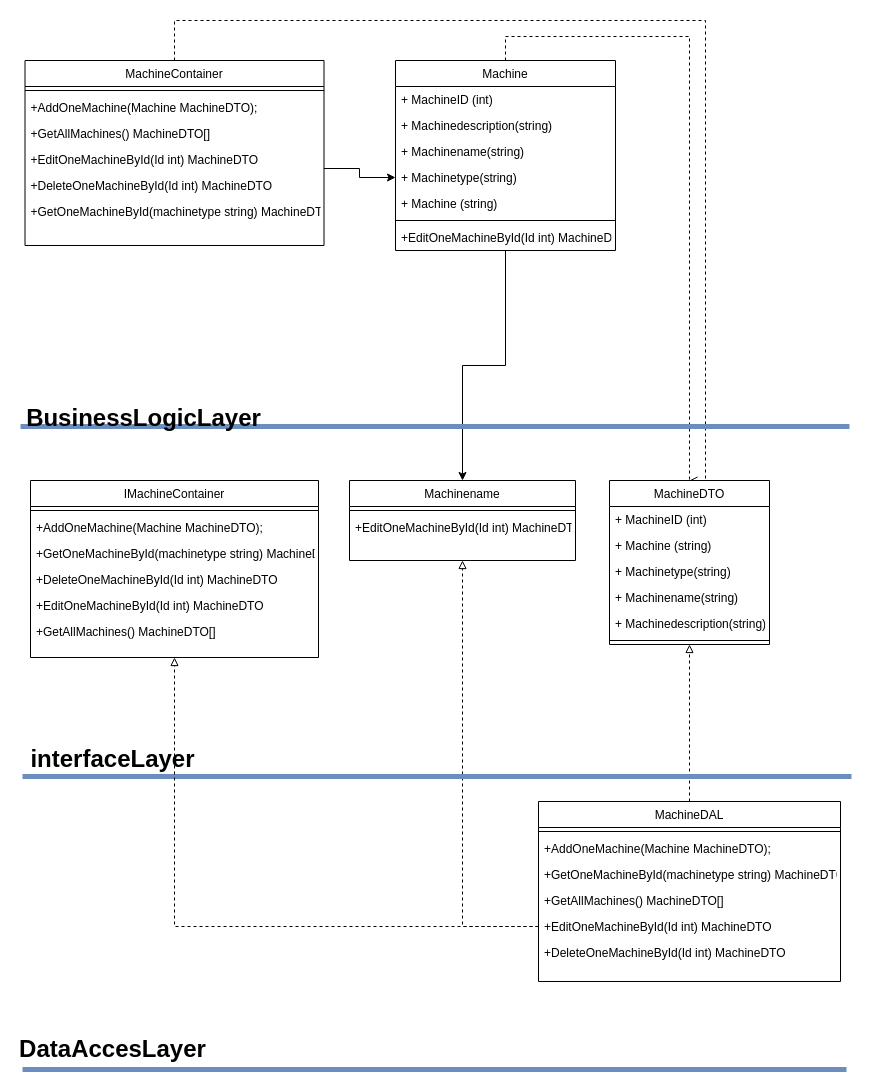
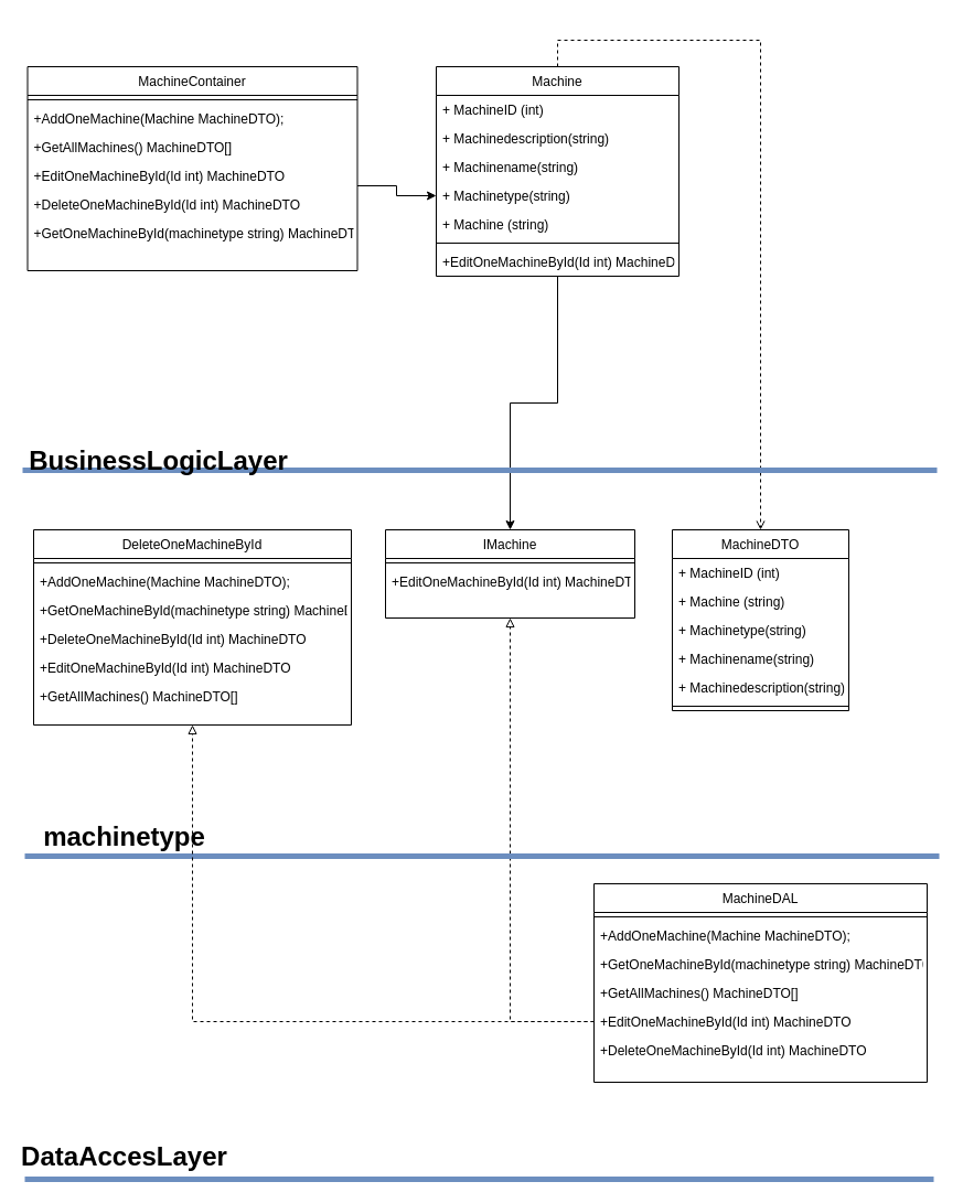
  <mxCell id="0" />
  <mxCell id="1" parent="0" />
  <mxCell id="2" style="edgeStyle=orthogonalEdgeStyle;rounded=0;orthogonalLoop=1;jettySize=auto;html=1;entryX=0.5;entryY=0;entryDx=0;entryDy=0;" parent="1" source="4" target="43" edge="1"><mxGeometry relative="1" as="geometry" /></mxCell>
- <mxCell id="3" style="edgeStyle=orthogonalEdgeStyle;rounded=0;orthogonalLoop=1;jettySize=auto;html=1;dashed=1;endArrow=none;endFill=0;" parent="1" source="4" target="21" edge="1"><mxGeometry relative="1" as="geometry"><Array as="points"><mxPoint x="505" y="36" /><mxPoint x="689" y="36" /></Array></mxGeometry></mxCell>
+ <mxCell id="3" style="edgeStyle=orthogonalEdgeStyle;rounded=0;orthogonalLoop=1;jettySize=auto;html=1;dashed=1;endArrow=open;endFill=0;" parent="1" source="4" target="21" edge="1"><mxGeometry relative="1" as="geometry"><Array as="points"><mxPoint x="505" y="36" /><mxPoint x="689" y="36" /></Array></mxGeometry></mxCell>
  <mxCell id="4" value="Machine" style="swimlane;fontStyle=0;align=center;verticalAlign=top;childLayout=stackLayout;horizontal=1;startSize=26;horizontalStack=0;resizeParent=1;resizeLast=0;collapsible=1;marginBottom=0;rounded=0;shadow=0;strokeWidth=1;" parent="1" vertex="1"><mxGeometry x="395" y="60" width="220" height="190" as="geometry"><mxRectangle x="130" y="380" width="160" height="26" as="alternateBounds" /></mxGeometry></mxCell>
  <mxCell id="5" value="+ MachineID (int)" style="text;align=left;verticalAlign=top;spacingLeft=4;spacingRight=4;overflow=hidden;rotatable=0;points=[[0,0.5],[1,0.5]];portConstraint=eastwest;rounded=0;shadow=0;html=0;" vertex="1" parent="4"><mxGeometry y="26" width="220" height="26" as="geometry" /></mxCell>
  <mxCell id="6" value="+ Machinedescription(string)" style="text;align=left;verticalAlign=top;spacingLeft=4;spacingRight=4;overflow=hidden;rotatable=0;points=[[0,0.5],[1,0.5]];portConstraint=eastwest;rounded=0;shadow=0;html=0;" vertex="1" parent="4"><mxGeometry y="52" width="220" height="26" as="geometry" /></mxCell>
  <mxCell id="7" value="+ Machinename(string)" style="text;align=left;verticalAlign=top;spacingLeft=4;spacingRight=4;overflow=hidden;rotatable=0;points=[[0,0.5],[1,0.5]];portConstraint=eastwest;rounded=0;shadow=0;html=0;" vertex="1" parent="4"><mxGeometry y="78" width="220" height="26" as="geometry" /></mxCell>
  <mxCell id="8" value="+ Machinetype(string)" style="text;align=left;verticalAlign=top;spacingLeft=4;spacingRight=4;overflow=hidden;rotatable=0;points=[[0,0.5],[1,0.5]];portConstraint=eastwest;rounded=0;shadow=0;html=0;" vertex="1" parent="4"><mxGeometry y="104" width="220" height="26" as="geometry" /></mxCell>
  <mxCell id="9" value="+ Machine (string)" style="text;align=left;verticalAlign=top;spacingLeft=4;spacingRight=4;overflow=hidden;rotatable=0;points=[[0,0.5],[1,0.5]];portConstraint=eastwest;rounded=0;shadow=0;html=0;" vertex="1" parent="4"><mxGeometry y="130" width="220" height="26" as="geometry" /></mxCell>
  <mxCell id="10" value="" style="line;html=1;strokeWidth=1;align=left;verticalAlign=middle;spacingTop=-1;spacingLeft=3;spacingRight=3;rotatable=0;labelPosition=right;points=[];portConstraint=eastwest;" parent="4" vertex="1"><mxGeometry y="156" width="220" height="8" as="geometry" /></mxCell>
  <mxCell id="11" value="+EditOneMachineById(Id int) MachineDTO" style="text;align=left;verticalAlign=top;spacingLeft=4;spacingRight=4;overflow=hidden;rotatable=0;points=[[0,0.5],[1,0.5]];portConstraint=eastwest;rounded=0;shadow=0;html=0;" vertex="1" parent="4"><mxGeometry y="164" width="220" height="26" as="geometry" /></mxCell>
  <mxCell id="12" style="edgeStyle=orthogonalEdgeStyle;rounded=0;orthogonalLoop=1;jettySize=auto;html=1;entryX=0;entryY=0.5;entryDx=0;entryDy=0;" parent="1" source="14" edge="1"><mxGeometry relative="1" as="geometry"><Array as="points"><mxPoint x="359" y="168" /><mxPoint x="359" y="177" /></Array><mxPoint x="395" y="177" as="targetPoint" /></mxGeometry></mxCell>
- <mxCell id="13" style="edgeStyle=orthogonalEdgeStyle;rounded=0;orthogonalLoop=1;jettySize=auto;html=1;entryX=0.5;entryY=0;entryDx=0;entryDy=0;dashed=1;endArrow=open;endFill=0;" parent="1" source="14" target="21" edge="1"><mxGeometry relative="1" as="geometry"><Array as="points"><mxPoint x="174" y="20" /><mxPoint x="705" y="20" /><mxPoint x="705" y="480" /></Array></mxGeometry></mxCell>
  <mxCell id="14" value="MachineContainer" style="swimlane;fontStyle=0;align=center;verticalAlign=top;childLayout=stackLayout;horizontal=1;startSize=26;horizontalStack=0;resizeParent=1;resizeLast=0;collapsible=1;marginBottom=0;rounded=0;shadow=0;strokeWidth=1;" parent="1" vertex="1"><mxGeometry x="24.5" y="60" width="299" height="185" as="geometry"><mxRectangle x="130" y="380" width="160" height="26" as="alternateBounds" /></mxGeometry></mxCell>
  <mxCell id="15" value="" style="line;html=1;strokeWidth=1;align=left;verticalAlign=middle;spacingTop=-1;spacingLeft=3;spacingRight=3;rotatable=0;labelPosition=right;points=[];portConstraint=eastwest;" vertex="1" parent="14"><mxGeometry y="26" width="299" height="8" as="geometry" /></mxCell>
  <mxCell id="16" value="+AddOneMachine(Machine MachineDTO);" style="text;align=left;verticalAlign=top;spacingLeft=4;spacingRight=4;overflow=hidden;rotatable=0;points=[[0,0.5],[1,0.5]];portConstraint=eastwest;rounded=0;shadow=0;html=0;" vertex="1" parent="14"><mxGeometry y="34" width="299" height="26" as="geometry" /></mxCell>
  <mxCell id="17" value="+GetAllMachines() MachineDTO[]" style="text;align=left;verticalAlign=top;spacingLeft=4;spacingRight=4;overflow=hidden;rotatable=0;points=[[0,0.5],[1,0.5]];portConstraint=eastwest;rounded=0;shadow=0;html=0;" vertex="1" parent="14"><mxGeometry y="60" width="299" height="26" as="geometry" /></mxCell>
  <mxCell id="18" value="+EditOneMachineById(Id int) MachineDTO" style="text;align=left;verticalAlign=top;spacingLeft=4;spacingRight=4;overflow=hidden;rotatable=0;points=[[0,0.5],[1,0.5]];portConstraint=eastwest;rounded=0;shadow=0;html=0;" vertex="1" parent="14"><mxGeometry y="86" width="299" height="26" as="geometry" /></mxCell>
  <mxCell id="19" value="+DeleteOneMachineById(Id int) MachineDTO" style="text;align=left;verticalAlign=top;spacingLeft=4;spacingRight=4;overflow=hidden;rotatable=0;points=[[0,0.5],[1,0.5]];portConstraint=eastwest;rounded=0;shadow=0;html=0;" vertex="1" parent="14"><mxGeometry y="112" width="299" height="26" as="geometry" /></mxCell>
  <mxCell id="20" value="+GetOneMachineById(machinetype string) MachineDTO" style="text;align=left;verticalAlign=top;spacingLeft=4;spacingRight=4;overflow=hidden;rotatable=0;points=[[0,0.5],[1,0.5]];portConstraint=eastwest;rounded=0;shadow=0;html=0;" vertex="1" parent="14"><mxGeometry y="138" width="299" height="26" as="geometry" /></mxCell>
  <mxCell id="21" value="MachineDTO" style="swimlane;fontStyle=0;align=center;verticalAlign=top;childLayout=stackLayout;horizontal=1;startSize=26;horizontalStack=0;resizeParent=1;resizeLast=0;collapsible=1;marginBottom=0;rounded=0;shadow=0;strokeWidth=1;" parent="1" vertex="1"><mxGeometry x="609" y="480" width="160" height="164" as="geometry"><mxRectangle x="130" y="380" width="160" height="26" as="alternateBounds" /></mxGeometry></mxCell>
  <mxCell id="22" value="+ MachineID (int)" style="text;align=left;verticalAlign=top;spacingLeft=4;spacingRight=4;overflow=hidden;rotatable=0;points=[[0,0.5],[1,0.5]];portConstraint=eastwest;rounded=0;shadow=0;html=0;" parent="21" vertex="1"><mxGeometry y="26" width="160" height="26" as="geometry" /></mxCell>
  <mxCell id="23" value="+ Machine (string)" style="text;align=left;verticalAlign=top;spacingLeft=4;spacingRight=4;overflow=hidden;rotatable=0;points=[[0,0.5],[1,0.5]];portConstraint=eastwest;rounded=0;shadow=0;html=0;" parent="21" vertex="1"><mxGeometry y="52" width="160" height="26" as="geometry" /></mxCell>
  <mxCell id="24" value="+ Machinetype(string)" style="text;align=left;verticalAlign=top;spacingLeft=4;spacingRight=4;overflow=hidden;rotatable=0;points=[[0,0.5],[1,0.5]];portConstraint=eastwest;rounded=0;shadow=0;html=0;" vertex="1" parent="21"><mxGeometry y="78" width="160" height="26" as="geometry" /></mxCell>
  <mxCell id="25" value="+ Machinename(string)" style="text;align=left;verticalAlign=top;spacingLeft=4;spacingRight=4;overflow=hidden;rotatable=0;points=[[0,0.5],[1,0.5]];portConstraint=eastwest;rounded=0;shadow=0;html=0;" vertex="1" parent="21"><mxGeometry y="104" width="160" height="26" as="geometry" /></mxCell>
  <mxCell id="26" value="+ Machinedescription(string)" style="text;align=left;verticalAlign=top;spacingLeft=4;spacingRight=4;overflow=hidden;rotatable=0;points=[[0,0.5],[1,0.5]];portConstraint=eastwest;rounded=0;shadow=0;html=0;" vertex="1" parent="21"><mxGeometry y="130" width="160" height="26" as="geometry" /></mxCell>
  <mxCell id="27" value="" style="line;html=1;strokeWidth=1;align=left;verticalAlign=middle;spacingTop=-1;spacingLeft=3;spacingRight=3;rotatable=0;labelPosition=right;points=[];portConstraint=eastwest;" parent="21" vertex="1"><mxGeometry y="156" width="160" height="8" as="geometry" /></mxCell>
- <mxCell id="28" style="edgeStyle=orthogonalEdgeStyle;rounded=0;orthogonalLoop=1;jettySize=auto;html=1;entryX=0.5;entryY=1;entryDx=0;entryDy=0;dashed=1;endArrow=block;endFill=0;" parent="1" source="30" target="21" edge="1"><mxGeometry relative="1" as="geometry" /></mxCell>
  <mxCell id="29" style="edgeStyle=orthogonalEdgeStyle;rounded=0;orthogonalLoop=1;jettySize=auto;html=1;entryX=0.5;entryY=1;entryDx=0;entryDy=0;dashed=1;endArrow=block;endFill=0;" parent="1" source="30" target="43" edge="1"><mxGeometry relative="1" as="geometry"><Array as="points"><mxPoint x="462" y="926" /></Array></mxGeometry></mxCell>
  <mxCell id="30" value="MachineDAL" style="swimlane;fontStyle=0;align=center;verticalAlign=top;childLayout=stackLayout;horizontal=1;startSize=26;horizontalStack=0;resizeParent=1;resizeLast=0;collapsible=1;marginBottom=0;rounded=0;shadow=0;strokeWidth=1;" parent="1" vertex="1"><mxGeometry x="538" y="801" width="302" height="180" as="geometry"><mxRectangle x="130" y="380" width="160" height="26" as="alternateBounds" /></mxGeometry></mxCell>
  <mxCell id="31" value="" style="line;html=1;strokeWidth=1;align=left;verticalAlign=middle;spacingTop=-1;spacingLeft=3;spacingRight=3;rotatable=0;labelPosition=right;points=[];portConstraint=eastwest;" parent="30" vertex="1"><mxGeometry y="26" width="302" height="8" as="geometry" /></mxCell>
  <mxCell id="32" value="+AddOneMachine(Machine MachineDTO);" style="text;align=left;verticalAlign=top;spacingLeft=4;spacingRight=4;overflow=hidden;rotatable=0;points=[[0,0.5],[1,0.5]];portConstraint=eastwest;rounded=0;shadow=0;html=0;" parent="30" vertex="1"><mxGeometry y="34" width="302" height="26" as="geometry" /></mxCell>
  <mxCell id="33" value="+GetOneMachineById(machinetype string) MachineDTO" style="text;align=left;verticalAlign=top;spacingLeft=4;spacingRight=4;overflow=hidden;rotatable=0;points=[[0,0.5],[1,0.5]];portConstraint=eastwest;rounded=0;shadow=0;html=0;" parent="30" vertex="1"><mxGeometry y="60" width="302" height="26" as="geometry" /></mxCell>
  <mxCell id="34" value="+GetAllMachines() MachineDTO[]" style="text;align=left;verticalAlign=top;spacingLeft=4;spacingRight=4;overflow=hidden;rotatable=0;points=[[0,0.5],[1,0.5]];portConstraint=eastwest;rounded=0;shadow=0;html=0;" parent="30" vertex="1"><mxGeometry y="86" width="302" height="26" as="geometry" /></mxCell>
  <mxCell id="35" value="+EditOneMachineById(Id int) MachineDTO" style="text;align=left;verticalAlign=top;spacingLeft=4;spacingRight=4;overflow=hidden;rotatable=0;points=[[0,0.5],[1,0.5]];portConstraint=eastwest;rounded=0;shadow=0;html=0;" parent="30" vertex="1"><mxGeometry y="112" width="302" height="26" as="geometry" /></mxCell>
  <mxCell id="36" value="+DeleteOneMachineById(Id int) MachineDTO" style="text;align=left;verticalAlign=top;spacingLeft=4;spacingRight=4;overflow=hidden;rotatable=0;points=[[0,0.5],[1,0.5]];portConstraint=eastwest;rounded=0;shadow=0;html=0;" parent="30" vertex="1"><mxGeometry y="138" width="302" height="26" as="geometry" /></mxCell>
  <mxCell id="37" value="" style="endArrow=none;html=1;rounded=0;fillColor=#dae8fc;strokeColor=#6c8ebf;strokeWidth=5;" parent="1" edge="1"><mxGeometry width="50" height="50" relative="1" as="geometry"><mxPoint x="20" y="426" as="sourcePoint" /><mxPoint y="426" as="targetPoint" x="849" /></mxGeometry></mxCell>
  <mxCell id="38" value="" style="endArrow=none;html=1;rounded=0;fillColor=#dae8fc;strokeColor=#6c8ebf;strokeWidth=5;" parent="1" edge="1"><mxGeometry width="50" height="50" relative="1" as="geometry"><mxPoint x="22" y="776" as="sourcePoint" /><mxPoint x="851" y="776" as="targetPoint" /></mxGeometry></mxCell>
- <mxCell id="39" value="&lt;b&gt;&lt;font style=&quot;font-size: 24px&quot;&gt;interfaceLayer&lt;/font&gt;&lt;/b&gt;" style="text;html=1;strokeColor=none;fillColor=none;align=center;verticalAlign=middle;whiteSpace=wrap;rounded=0;" parent="1" vertex="1"><mxGeometry x="20" y="744" width="185" height="30" as="geometry" /></mxCell>
+ <mxCell id="39" value="&lt;b&gt;&lt;font style=&quot;font-size: 24px&quot;&gt;machinetype&lt;/font&gt;&lt;/b&gt;" style="text;html=1;strokeColor=none;fillColor=none;align=center;verticalAlign=middle;whiteSpace=wrap;rounded=0;" parent="1" vertex="1"><mxGeometry x="20" y="744" width="185" height="30" as="geometry" /></mxCell>
  <mxCell id="40" value="&lt;b&gt;&lt;font style=&quot;font-size: 24px&quot;&gt;DataAccesLayer&lt;/font&gt;&lt;/b&gt;" style="text;html=1;strokeColor=none;fillColor=none;align=center;verticalAlign=middle;whiteSpace=wrap;rounded=0;" parent="1" vertex="1"><mxGeometry x="20" y="1034" width="185" height="30" as="geometry" /></mxCell>
  <mxCell id="41" value="" style="endArrow=none;html=1;rounded=0;fontSize=24;fillColor=#dae8fc;strokeColor=#6c8ebf;strokeWidth=5;" parent="1" edge="1"><mxGeometry width="50" height="50" relative="1" as="geometry"><mxPoint x="22" y="1069" as="sourcePoint" /><mxPoint x="846" y="1069" as="targetPoint" /></mxGeometry></mxCell>
  <mxCell id="42" value="&lt;b&gt;&lt;font style=&quot;font-size: 24px&quot;&gt;BusinessLogicLayer&lt;/font&gt;&lt;/b&gt;" style="text;html=1;strokeColor=none;fillColor=none;align=center;verticalAlign=middle;whiteSpace=wrap;rounded=0;" parent="1" vertex="1"><mxGeometry x="51" y="403" width="185" height="30" as="geometry" /></mxCell>
- <mxCell id="43" value="Machinename" style="swimlane;fontStyle=0;align=center;verticalAlign=top;childLayout=stackLayout;horizontal=1;startSize=26;horizontalStack=0;resizeParent=1;resizeLast=0;collapsible=1;marginBottom=0;rounded=0;shadow=0;strokeWidth=1;" parent="1" vertex="1"><mxGeometry x="349" y="480" width="226" height="80" as="geometry"><mxRectangle x="130" y="380" width="160" height="26" as="alternateBounds" /></mxGeometry></mxCell>
+ <mxCell id="43" value="IMachine" style="swimlane;fontStyle=0;align=center;verticalAlign=top;childLayout=stackLayout;horizontal=1;startSize=26;horizontalStack=0;resizeParent=1;resizeLast=0;collapsible=1;marginBottom=0;rounded=0;shadow=0;strokeWidth=1;" parent="1" vertex="1"><mxGeometry x="349" y="480" width="226" height="80" as="geometry"><mxRectangle x="130" y="380" width="160" height="26" as="alternateBounds" /></mxGeometry></mxCell>
  <mxCell id="44" value="" style="line;html=1;strokeWidth=1;align=left;verticalAlign=middle;spacingTop=-1;spacingLeft=3;spacingRight=3;rotatable=0;labelPosition=right;points=[];portConstraint=eastwest;" parent="43" vertex="1"><mxGeometry y="26" width="226" height="8" as="geometry" /></mxCell>
  <mxCell id="45" value="+EditOneMachineById(Id int) MachineDTO" style="text;align=left;verticalAlign=top;spacingLeft=4;spacingRight=4;overflow=hidden;rotatable=0;points=[[0,0.5],[1,0.5]];portConstraint=eastwest;rounded=0;shadow=0;html=0;" vertex="1" parent="43"><mxGeometry y="34" width="226" height="26" as="geometry" /></mxCell>
- <mxCell id="46" value="IMachineContainer" style="swimlane;fontStyle=0;align=center;verticalAlign=top;childLayout=stackLayout;horizontal=1;startSize=26;horizontalStack=0;resizeParent=1;resizeLast=0;collapsible=1;marginBottom=0;rounded=0;shadow=0;strokeWidth=1;" parent="1" vertex="1"><mxGeometry x="30" y="480" width="288" height="177" as="geometry"><mxRectangle x="130" y="380" width="160" height="26" as="alternateBounds" /></mxGeometry></mxCell>
+ <mxCell id="46" value="DeleteOneMachineById" style="swimlane;fontStyle=0;align=center;verticalAlign=top;childLayout=stackLayout;horizontal=1;startSize=26;horizontalStack=0;resizeParent=1;resizeLast=0;collapsible=1;marginBottom=0;rounded=0;shadow=0;strokeWidth=1;" parent="1" vertex="1"><mxGeometry x="30" y="480" width="288" height="177" as="geometry"><mxRectangle x="130" y="380" width="160" height="26" as="alternateBounds" /></mxGeometry></mxCell>
  <mxCell id="47" value="" style="line;html=1;strokeWidth=1;align=left;verticalAlign=middle;spacingTop=-1;spacingLeft=3;spacingRight=3;rotatable=0;labelPosition=right;points=[];portConstraint=eastwest;" vertex="1" parent="46"><mxGeometry y="26" width="288" height="8" as="geometry" /></mxCell>
  <mxCell id="48" value="+AddOneMachine(Machine MachineDTO);" style="text;align=left;verticalAlign=top;spacingLeft=4;spacingRight=4;overflow=hidden;rotatable=0;points=[[0,0.5],[1,0.5]];portConstraint=eastwest;rounded=0;shadow=0;html=0;" vertex="1" parent="46"><mxGeometry y="34" width="288" height="26" as="geometry" /></mxCell>
  <mxCell id="49" value="+GetOneMachineById(machinetype string) MachineDTO" style="text;align=left;verticalAlign=top;spacingLeft=4;spacingRight=4;overflow=hidden;rotatable=0;points=[[0,0.5],[1,0.5]];portConstraint=eastwest;rounded=0;shadow=0;html=0;" vertex="1" parent="46"><mxGeometry y="60" width="288" height="26" as="geometry" /></mxCell>
  <mxCell id="50" value="+DeleteOneMachineById(Id int) MachineDTO" style="text;align=left;verticalAlign=top;spacingLeft=4;spacingRight=4;overflow=hidden;rotatable=0;points=[[0,0.5],[1,0.5]];portConstraint=eastwest;rounded=0;shadow=0;html=0;" vertex="1" parent="46"><mxGeometry y="86" width="288" height="26" as="geometry" /></mxCell>
  <mxCell id="51" value="+EditOneMachineById(Id int) MachineDTO" style="text;align=left;verticalAlign=top;spacingLeft=4;spacingRight=4;overflow=hidden;rotatable=0;points=[[0,0.5],[1,0.5]];portConstraint=eastwest;rounded=0;shadow=0;html=0;" vertex="1" parent="46"><mxGeometry y="112" width="288" height="26" as="geometry" /></mxCell>
  <mxCell id="52" value="+GetAllMachines() MachineDTO[]" style="text;align=left;verticalAlign=top;spacingLeft=4;spacingRight=4;overflow=hidden;rotatable=0;points=[[0,0.5],[1,0.5]];portConstraint=eastwest;rounded=0;shadow=0;html=0;" vertex="1" parent="46"><mxGeometry y="138" width="288" height="26" as="geometry" /></mxCell>
  <mxCell id="53" style="edgeStyle=orthogonalEdgeStyle;rounded=0;orthogonalLoop=1;jettySize=auto;html=1;entryX=0.5;entryY=1;entryDx=0;entryDy=0;dashed=1;endArrow=block;endFill=0;" parent="1" source="35" target="46" edge="1"><mxGeometry relative="1" as="geometry"><mxPoint x="162.192" y="696.468" as="targetPoint" /></mxGeometry></mxCell>
